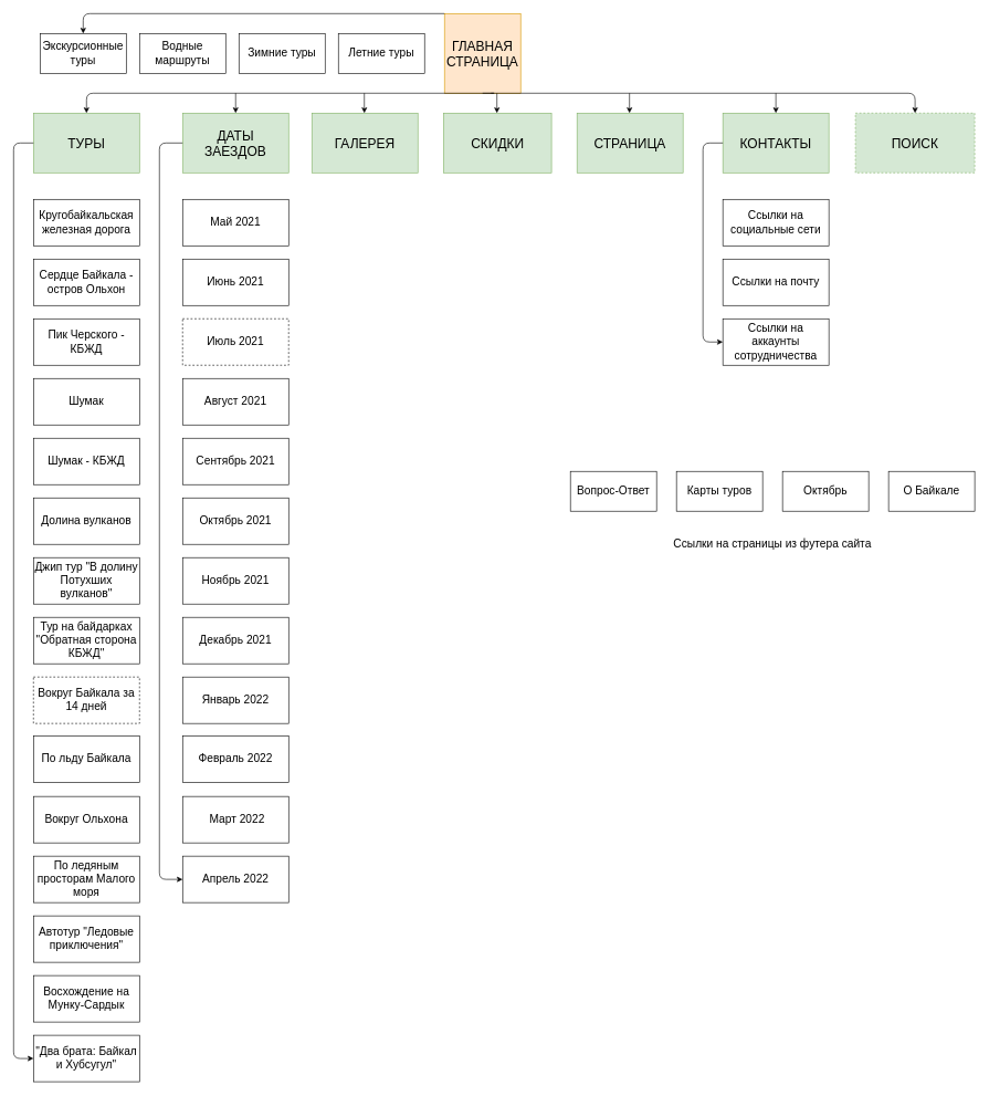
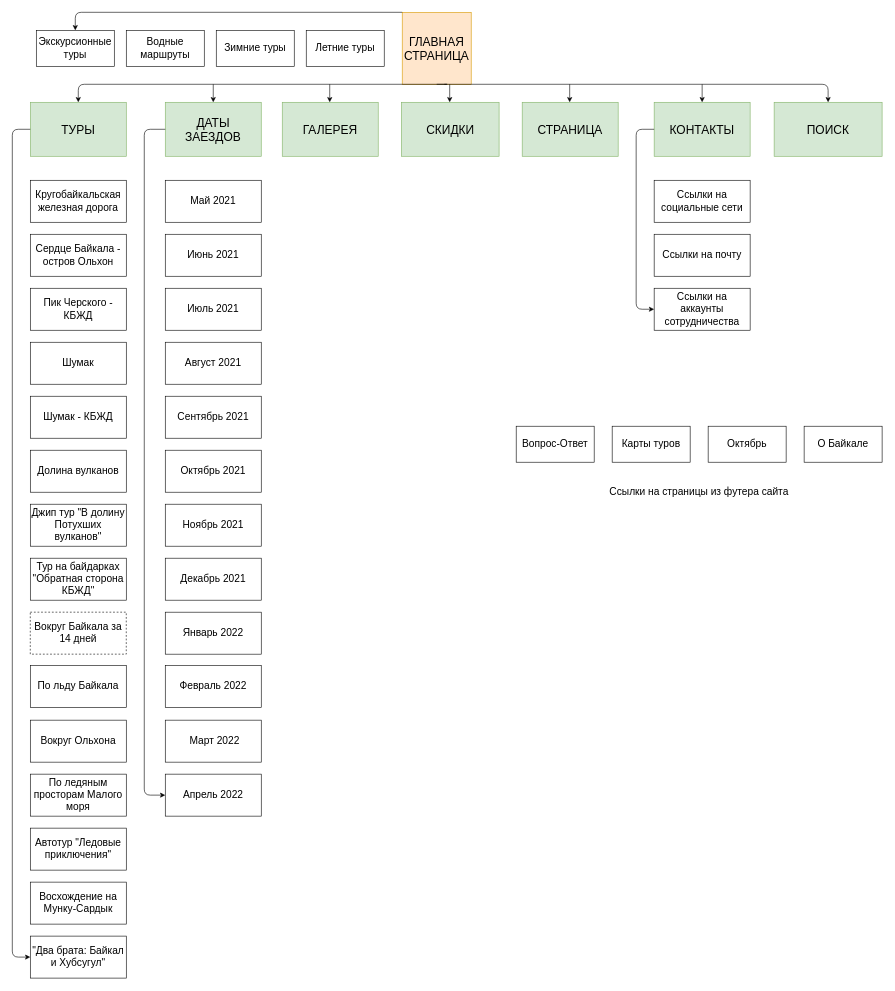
  <mxCell id="0" style=";html=1;" />
  <mxCell id="1" style=";html=1;" parent="0" />
  <mxCell id="2" value="&lt;font style=&quot;font-size: 20px&quot;&gt;ГЛАВНАЯ СТРАНИЦА&lt;/font&gt;" style="rounded=0;whiteSpace=wrap;html=1;fillColor=#ffe6cc;strokeColor=#d79b00;" vertex="1" parent="1"><mxGeometry x="670" y="20" width="115" height="120" as="geometry" /></mxCell>
- <mxCell id="3" value="&lt;span style=&quot;font-size: 20px&quot;&gt;ПОИСК&lt;/span&gt;" style="rounded=0;whiteSpace=wrap;html=1;fillColor=#d5e8d4;strokeColor=#82b366;dashed=1;" vertex="1" parent="1"><mxGeometry x="1290" y="170" width="180" height="90" as="geometry" /></mxCell>
+ <mxCell id="3" value="&lt;span style=&quot;font-size: 20px&quot;&gt;ПОИСК&lt;/span&gt;" style="rounded=0;whiteSpace=wrap;html=1;fillColor=#d5e8d4;strokeColor=#82b366;" vertex="1" parent="1"><mxGeometry x="1290" y="170" width="180" height="90" as="geometry" /></mxCell>
  <mxCell id="4" value="&lt;span style=&quot;font-size: 20px&quot;&gt;КОНТАКТЫ&lt;/span&gt;" style="rounded=0;whiteSpace=wrap;html=1;fillColor=#d5e8d4;strokeColor=#82b366;" vertex="1" parent="1"><mxGeometry x="1090" y="170" width="160" height="90" as="geometry" /></mxCell>
  <mxCell id="5" value="&lt;span style=&quot;font-size: 20px&quot;&gt;ДАТЫ &lt;br&gt;ЗАЕЗДОВ&lt;/span&gt;" style="rounded=0;whiteSpace=wrap;html=1;fillColor=#d5e8d4;strokeColor=#82b366;" vertex="1" parent="1"><mxGeometry x="275" y="170" width="160" height="90" as="geometry" /></mxCell>
  <mxCell id="6" value="&lt;span style=&quot;font-size: 20px&quot;&gt;СТРАНИЦА&lt;/span&gt;" style="rounded=0;whiteSpace=wrap;html=1;fillColor=#d5e8d4;strokeColor=#82b366;" vertex="1" parent="1"><mxGeometry x="870" y="170" width="160" height="90" as="geometry" /></mxCell>
  <mxCell id="7" value="&lt;span style=&quot;font-size: 20px&quot;&gt;ГАЛЕРЕЯ&lt;/span&gt;" style="rounded=0;whiteSpace=wrap;html=1;fillColor=#d5e8d4;strokeColor=#82b366;" vertex="1" parent="1"><mxGeometry x="470" y="170" width="160" height="90" as="geometry" /></mxCell>
  <mxCell id="8" value="&lt;font style=&quot;font-size: 20px&quot;&gt;ТУРЫ&lt;/font&gt;&lt;span style=&quot;color: rgba(0 , 0 , 0 , 0) ; font-family: monospace ; font-size: 0px&quot;&gt;%3CmxGraphModel%3E%3Croot%3E%3CmxCell%20id%3D%220%22%2F%3E%3CmxCell%20id%3D%221%22%20parent%3D%220%22%2F%3E%3CmxCell%20id%3D%222%22%20value%3D%22%26lt%3Bfont%20style%3D%26quot%3Bfont-size%3A%2020px%26quot%3B%26gt%3B%D0%93%D0%9B%D0%90%D0%92%D0%9D%D0%90%D0%AF%20%D0%A1%D0%A2%D0%A0%D0%90%D0%9D%D0%98%D0%A6%D0%90%26lt%3B%2Ffont%26gt%3B%22%20style%3D%22rounded%3D0%3BwhiteSpace%3Dwrap%3Bhtml%3D1%3BfillColor%3D%23ffe6cc%3BstrokeColor%3D%23d79b00%3B%22%20vertex%3D%221%22%20parent%3D%221%22%3E%3CmxGeometry%20x%3D%22787%22%20y%3D%2280%22%20width%3D%22180%22%20height%3D%2290%22%20as%3D%22geometry%22%2F%3E%3C%2FmxCell%3E%3C%2Froot%3E%3C%2FmxGraphModel%3E&lt;/span&gt;&lt;span style=&quot;color: rgba(0 , 0 , 0 , 0) ; font-family: monospace ; font-size: 0px&quot;&gt;%3CmxGraphModel%3E%3Croot%3E%3CmxCell%20id%3D%220%22%2F%3E%3CmxCell%20id%3D%221%22%20parent%3D%220%22%2F%3E%3CmxCell%20id%3D%222%22%20value%3D%22%26lt%3Bfont%20style%3D%26quot%3Bfont-size%3A%2020px%26quot%3B%26gt%3B%D0%93%D0%9B%D0%90%D0%92%D0%9D%D0%90%D0%AF%20%D0%A1%D0%A2%D0%A0%D0%90%D0%9D%D0%98%D0%A6%D0%90%26lt%3B%2Ffont%26gt%3B%22%20style%3D%22rounded%3D0%3BwhiteSpace%3Dwrap%3Bhtml%3D1%3BfillColor%3D%23ffe6cc%3BstrokeColor%3D%23d79b00%3B%22%20vertex%3D%221%22%20parent%3D%221%22%3E%3CmxGeometry%20x%3D%22787%22%20y%3D%2280%22%20width%3D%22180%22%20height%3D%2290%22%20as%3D%22geometry%22%2F%3E%3C%2FmxCell%3E%3C%2Froot%3E%3C%2FmxGraphModel%3E&lt;/span&gt;" style="rounded=0;whiteSpace=wrap;html=1;fillColor=#d5e8d4;strokeColor=#82b366;" vertex="1" parent="1"><mxGeometry x="50" y="170" width="160" height="90" as="geometry" /></mxCell>
  <mxCell id="9" value="&lt;span style=&quot;font-size: 20px&quot;&gt;СКИДКИ&lt;/span&gt;" style="rounded=0;whiteSpace=wrap;html=1;fillColor=#d5e8d4;strokeColor=#82b366;" vertex="1" parent="1"><mxGeometry x="668.5" y="170" width="163" height="90" as="geometry" /></mxCell>
  <mxCell id="10" value="&lt;font style=&quot;font-size: 17px&quot;&gt;Летние туры&lt;/font&gt;" style="rounded=0;whiteSpace=wrap;html=1;" vertex="1" parent="1"><mxGeometry x="510" y="50" width="130" height="60" as="geometry" /></mxCell>
  <mxCell id="11" value="&lt;font style=&quot;font-size: 17px&quot;&gt;Зимние туры&lt;/font&gt;" style="rounded=0;whiteSpace=wrap;html=1;" vertex="1" parent="1"><mxGeometry x="360" y="50" width="130" height="60" as="geometry" /></mxCell>
  <mxCell id="12" value="&lt;font style=&quot;font-size: 17px&quot;&gt;Водные маршруты&lt;/font&gt;" style="rounded=0;whiteSpace=wrap;html=1;" vertex="1" parent="1"><mxGeometry x="210" y="50" width="130" height="60" as="geometry" /></mxCell>
  <mxCell id="13" value="&lt;font style=&quot;font-size: 17px&quot;&gt;Экскурсионные туры&lt;/font&gt;" style="rounded=0;whiteSpace=wrap;html=1;" vertex="1" parent="1"><mxGeometry x="60" y="50" width="130" height="60" as="geometry" /></mxCell>
  <mxCell id="14" value="&lt;font style=&quot;font-size: 17px&quot;&gt;Вопрос-Ответ&lt;/font&gt;" style="rounded=0;whiteSpace=wrap;html=1;" vertex="1" parent="1"><mxGeometry x="860" y="710" width="130" height="60" as="geometry" /></mxCell>
  <mxCell id="15" value="&lt;font style=&quot;font-size: 17px&quot;&gt;Карты туров&lt;/font&gt;" style="rounded=0;whiteSpace=wrap;html=1;" vertex="1" parent="1"><mxGeometry x="1020" y="710" width="130" height="60" as="geometry" /></mxCell>
  <mxCell id="16" value="&lt;span style=&quot;font-size: 17px&quot;&gt;Октябрь&lt;/span&gt;" style="rounded=0;whiteSpace=wrap;html=1;" vertex="1" parent="1"><mxGeometry x="1180" y="710" width="130" height="60" as="geometry" /></mxCell>
  <mxCell id="17" value="&lt;font style=&quot;font-size: 17px&quot;&gt;О Байкале&lt;/font&gt;" style="rounded=0;whiteSpace=wrap;html=1;" vertex="1" parent="1"><mxGeometry x="1340" y="710" width="130" height="60" as="geometry" /></mxCell>
  <mxCell id="18" value="&lt;span style=&quot;font-size: 17px&quot;&gt;Кругобайкальская железная дорога&lt;/span&gt;" style="rounded=0;whiteSpace=wrap;html=1;" vertex="1" parent="1"><mxGeometry x="50" y="300" width="160" height="70" as="geometry" /></mxCell>
  <mxCell id="19" value="&lt;span style=&quot;font-size: 17px&quot;&gt;Сердце Байкала - остров Ольхон&lt;/span&gt;" style="rounded=0;whiteSpace=wrap;html=1;" vertex="1" parent="1"><mxGeometry x="50" y="390" width="160" height="70" as="geometry" /></mxCell>
  <mxCell id="20" value="&lt;span style=&quot;font-size: 17px&quot;&gt;Пик Черского - КБЖД&lt;/span&gt;" style="rounded=0;whiteSpace=wrap;html=1;" vertex="1" parent="1"><mxGeometry x="50" y="480" width="160" height="70" as="geometry" /></mxCell>
  <mxCell id="21" value="&lt;span style=&quot;font-size: 17px&quot;&gt;Шумак&lt;/span&gt;" style="rounded=0;whiteSpace=wrap;html=1;" vertex="1" parent="1"><mxGeometry x="50" y="570" width="160" height="70" as="geometry" /></mxCell>
  <mxCell id="22" value="&lt;span style=&quot;font-size: 17px&quot;&gt;Шумак - КБЖД&lt;/span&gt;" style="rounded=0;whiteSpace=wrap;html=1;" vertex="1" parent="1"><mxGeometry x="50" y="660" width="160" height="70" as="geometry" /></mxCell>
  <mxCell id="23" value="&lt;span style=&quot;font-size: 17px&quot;&gt;Долина вулканов&lt;/span&gt;" style="rounded=0;whiteSpace=wrap;html=1;" vertex="1" parent="1"><mxGeometry x="50" y="750" width="160" height="70" as="geometry" /></mxCell>
  <mxCell id="24" value="&lt;span style=&quot;font-size: 17px&quot;&gt;Джип тур &quot;В долину Потухших вулканов&quot;&lt;/span&gt;" style="rounded=0;whiteSpace=wrap;html=1;" vertex="1" parent="1"><mxGeometry x="50" y="840" width="160" height="70" as="geometry" /></mxCell>
  <mxCell id="25" value="&lt;span style=&quot;font-size: 17px&quot;&gt;Тур на байдарках &quot;Обратная сторона КБЖД&quot;&lt;/span&gt;" style="rounded=0;whiteSpace=wrap;html=1;" vertex="1" parent="1"><mxGeometry x="50" y="930" width="160" height="70" as="geometry" /></mxCell>
  <mxCell id="26" value="&lt;span style=&quot;font-size: 17px&quot;&gt;Вокруг Байкала за 14 дней&lt;/span&gt;" style="rounded=0;whiteSpace=wrap;html=1;dashed=1;" vertex="1" parent="1"><mxGeometry x="50" y="1020" width="160" height="70" as="geometry" /></mxCell>
  <mxCell id="27" value="&lt;span style=&quot;font-size: 17px&quot;&gt;По льду Байкала&lt;/span&gt;" style="rounded=0;whiteSpace=wrap;html=1;" vertex="1" parent="1"><mxGeometry x="50" y="1109" width="160" height="70" as="geometry" /></mxCell>
  <mxCell id="28" value="&lt;span style=&quot;font-size: 17px&quot;&gt;Вокруг Ольхона&lt;/span&gt;" style="rounded=0;whiteSpace=wrap;html=1;" vertex="1" parent="1"><mxGeometry x="50" y="1200" width="160" height="70" as="geometry" /></mxCell>
  <mxCell id="29" value="&lt;span style=&quot;font-size: 17px&quot;&gt;По ледяным просторам Малого моря&lt;/span&gt;" style="rounded=0;whiteSpace=wrap;html=1;" vertex="1" parent="1"><mxGeometry x="50" y="1290" width="160" height="70" as="geometry" /></mxCell>
  <mxCell id="30" value="&lt;span style=&quot;font-size: 17px&quot;&gt;Автотур &quot;Ледовые приключения&quot;&lt;/span&gt;" style="rounded=0;whiteSpace=wrap;html=1;" vertex="1" parent="1"><mxGeometry x="50" y="1380" width="160" height="70" as="geometry" /></mxCell>
  <mxCell id="31" value="&lt;span style=&quot;font-size: 17px&quot;&gt;Восхождение на Мунку-Сардык&lt;/span&gt;" style="rounded=0;whiteSpace=wrap;html=1;" vertex="1" parent="1"><mxGeometry x="50" y="1470" width="160" height="70" as="geometry" /></mxCell>
  <mxCell id="32" value="&lt;span style=&quot;font-size: 17px&quot;&gt;&quot;Два брата: Байкал и Хубсугул&quot;&lt;/span&gt;" style="rounded=0;whiteSpace=wrap;html=1;" vertex="1" parent="1"><mxGeometry x="50" y="1560" width="160" height="70" as="geometry" /></mxCell>
  <mxCell id="33" value="&lt;span style=&quot;font-size: 17px&quot;&gt;Май 2021&lt;/span&gt;" style="rounded=0;whiteSpace=wrap;html=1;" vertex="1" parent="1"><mxGeometry x="275" y="300" width="160" height="70" as="geometry" /></mxCell>
  <mxCell id="34" value="&lt;span style=&quot;font-size: 17px&quot;&gt;Декабрь 2021&lt;/span&gt;" style="rounded=0;whiteSpace=wrap;html=1;" vertex="1" parent="1"><mxGeometry x="275" y="930" width="160" height="70" as="geometry" /></mxCell>
  <mxCell id="35" value="&lt;span style=&quot;font-size: 17px&quot;&gt;Ноябрь 2021&lt;/span&gt;" style="rounded=0;whiteSpace=wrap;html=1;" vertex="1" parent="1"><mxGeometry x="275" y="840" width="160" height="70" as="geometry" /></mxCell>
  <mxCell id="36" value="&lt;span style=&quot;font-size: 17px&quot;&gt;Июнь 2021&lt;/span&gt;" style="rounded=0;whiteSpace=wrap;html=1;" vertex="1" parent="1"><mxGeometry x="275" y="390" width="160" height="70" as="geometry" /></mxCell>
- <mxCell id="37" value="&lt;span style=&quot;font-size: 17px&quot;&gt;Июль 2021&lt;/span&gt;" style="rounded=0;whiteSpace=wrap;html=1;dashed=1;" vertex="1" parent="1"><mxGeometry x="275" y="480" width="160" height="70" as="geometry" /></mxCell>
+ <mxCell id="37" value="&lt;span style=&quot;font-size: 17px&quot;&gt;Июль 2021&lt;/span&gt;" style="rounded=0;whiteSpace=wrap;html=1;" vertex="1" parent="1"><mxGeometry x="275" y="480" width="160" height="70" as="geometry" /></mxCell>
  <mxCell id="38" value="&lt;span style=&quot;font-size: 17px&quot;&gt;Август 2021&lt;/span&gt;" style="rounded=0;whiteSpace=wrap;html=1;" vertex="1" parent="1"><mxGeometry x="275" y="570" width="160" height="70" as="geometry" /></mxCell>
  <mxCell id="39" value="&lt;span style=&quot;font-size: 17px&quot;&gt;Сентябрь 2021&lt;/span&gt;" style="rounded=0;whiteSpace=wrap;html=1;" vertex="1" parent="1"><mxGeometry x="275" y="660" width="160" height="70" as="geometry" /></mxCell>
  <mxCell id="40" value="&lt;span style=&quot;font-size: 17px&quot;&gt;Октябрь 2021&lt;/span&gt;" style="rounded=0;whiteSpace=wrap;html=1;" vertex="1" parent="1"><mxGeometry x="275" y="750" width="160" height="70" as="geometry" /></mxCell>
  <mxCell id="41" value="&lt;span style=&quot;font-size: 17px&quot;&gt;Январь 2022&lt;/span&gt;" style="rounded=0;whiteSpace=wrap;html=1;" vertex="1" parent="1"><mxGeometry x="275" y="1020" width="160" height="70" as="geometry" /></mxCell>
  <mxCell id="42" value="&lt;span style=&quot;font-size: 17px&quot;&gt;Февраль 2022&lt;/span&gt;" style="rounded=0;whiteSpace=wrap;html=1;" vertex="1" parent="1"><mxGeometry x="275" y="1109" width="160" height="70" as="geometry" /></mxCell>
  <mxCell id="43" value="&lt;span style=&quot;font-size: 17px&quot;&gt;&amp;nbsp;Март 2022&lt;/span&gt;" style="rounded=0;whiteSpace=wrap;html=1;" vertex="1" parent="1"><mxGeometry x="275" y="1200" width="160" height="70" as="geometry" /></mxCell>
  <mxCell id="44" value="&lt;span style=&quot;font-size: 17px&quot;&gt;Апрель 2022&lt;br&gt;&lt;/span&gt;" style="rounded=0;whiteSpace=wrap;html=1;" vertex="1" parent="1"><mxGeometry x="275" y="1290" width="160" height="70" as="geometry" /></mxCell>
  <mxCell id="45" value="&lt;span style=&quot;font-size: 17px&quot;&gt;Ссылки на социальные сети&lt;/span&gt;" style="rounded=0;whiteSpace=wrap;html=1;" vertex="1" parent="1"><mxGeometry x="1090" y="300" width="160" height="70" as="geometry" /></mxCell>
  <mxCell id="46" value="&lt;span style=&quot;font-size: 17px&quot;&gt;Ссылки на почту&lt;/span&gt;" style="rounded=0;whiteSpace=wrap;html=1;" vertex="1" parent="1"><mxGeometry x="1090" y="390" width="160" height="70" as="geometry" /></mxCell>
  <mxCell id="47" value="&lt;span style=&quot;font-size: 17px&quot;&gt;Ссылки на аккаунты сотрудничества&lt;/span&gt;" style="rounded=0;whiteSpace=wrap;html=1;" vertex="1" parent="1"><mxGeometry x="1090" y="480" width="160" height="70" as="geometry" /></mxCell>
  <mxCell id="48" value="" style="endArrow=classic;html=1;exitX=0;exitY=0.5;exitDx=0;exitDy=0;entryX=0;entryY=0.5;entryDx=0;entryDy=0;" edge="1" parent="1" source="8" target="32"><mxGeometry width="50" height="50" relative="1" as="geometry"><mxPoint x="420" y="410" as="sourcePoint" /><mxPoint x="10" y="1610" as="targetPoint" /><Array as="points"><mxPoint x="20" y="215" /><mxPoint x="20" y="1595" /></Array></mxGeometry></mxCell>
  <mxCell id="49" value="" style="endArrow=classic;html=1;exitX=0;exitY=0.5;exitDx=0;exitDy=0;entryX=0;entryY=0.5;entryDx=0;entryDy=0;" edge="1" parent="1" source="5" target="44"><mxGeometry width="50" height="50" relative="1" as="geometry"><mxPoint x="420" y="470" as="sourcePoint" /><mxPoint x="250" y="1330" as="targetPoint" /><Array as="points"><mxPoint x="240" y="215" /><mxPoint x="240" y="1325" /></Array></mxGeometry></mxCell>
  <mxCell id="50" value="&lt;font style=&quot;font-size: 17px&quot;&gt;Ссылки на страницы из футера сайта&lt;/font&gt;" style="text;html=1;strokeColor=none;fillColor=none;align=center;verticalAlign=middle;whiteSpace=wrap;rounded=0;" vertex="1" parent="1"><mxGeometry x="860" y="800" width="610" height="40" as="geometry" /></mxCell>
  <mxCell id="51" value="" style="endArrow=classic;html=1;exitX=0;exitY=0;exitDx=0;exitDy=0;entryX=0.5;entryY=0;entryDx=0;entryDy=0;" edge="1" parent="1" source="2" target="13"><mxGeometry width="50" height="50" relative="1" as="geometry"><mxPoint x="640" y="170" as="sourcePoint" /><mxPoint x="110" y="30" as="targetPoint" /><Array as="points"><mxPoint x="125" y="20" /></Array></mxGeometry></mxCell>
  <mxCell id="52" value="" style="endArrow=classic;html=1;exitX=0.5;exitY=1;exitDx=0;exitDy=0;entryX=0.5;entryY=0;entryDx=0;entryDy=0;" edge="1" parent="1" source="2" target="8"><mxGeometry width="50" height="50" relative="1" as="geometry"><mxPoint x="640" y="370" as="sourcePoint" /><mxPoint x="130" y="140" as="targetPoint" /><Array as="points"><mxPoint x="750" y="140" /><mxPoint x="130" y="140" /></Array></mxGeometry></mxCell>
  <mxCell id="53" value="" style="endArrow=classic;html=1;entryX=0.5;entryY=0;entryDx=0;entryDy=0;" edge="1" parent="1" target="3"><mxGeometry width="50" height="50" relative="1" as="geometry"><mxPoint x="740" y="140" as="sourcePoint" /><mxPoint x="1390" y="80" as="targetPoint" /><Array as="points"><mxPoint x="1380" y="140" /></Array></mxGeometry></mxCell>
  <mxCell id="54" value="" style="endArrow=classic;html=1;entryX=0.5;entryY=0;entryDx=0;entryDy=0;" edge="1" parent="1" target="5"><mxGeometry width="50" height="50" relative="1" as="geometry"><mxPoint x="355" y="140" as="sourcePoint" /><mxPoint x="860" y="320" as="targetPoint" /></mxGeometry></mxCell>
  <mxCell id="55" value="" style="endArrow=classic;html=1;entryX=0.5;entryY=0;entryDx=0;entryDy=0;" edge="1" parent="1"><mxGeometry width="50" height="50" relative="1" as="geometry"><mxPoint x="549.17" y="140" as="sourcePoint" /><mxPoint x="549.17" y="170" as="targetPoint" /></mxGeometry></mxCell>
  <mxCell id="56" value="" style="endArrow=classic;html=1;entryX=0.5;entryY=0;entryDx=0;entryDy=0;" edge="1" parent="1"><mxGeometry width="50" height="50" relative="1" as="geometry"><mxPoint x="749.17" y="140" as="sourcePoint" /><mxPoint x="749.17" y="170" as="targetPoint" /></mxGeometry></mxCell>
  <mxCell id="57" value="" style="endArrow=classic;html=1;entryX=0.5;entryY=0;entryDx=0;entryDy=0;" edge="1" parent="1"><mxGeometry width="50" height="50" relative="1" as="geometry"><mxPoint x="949.17" y="140" as="sourcePoint" /><mxPoint x="949.17" y="170" as="targetPoint" /></mxGeometry></mxCell>
  <mxCell id="58" value="" style="endArrow=classic;html=1;entryX=0.5;entryY=0;entryDx=0;entryDy=0;" edge="1" parent="1" target="4"><mxGeometry width="50" height="50" relative="1" as="geometry"><mxPoint x="1170" y="140" as="sourcePoint" /><mxPoint x="405" y="220" as="targetPoint" /></mxGeometry></mxCell>
  <mxCell id="59" value="" style="endArrow=classic;html=1;entryX=0;entryY=0.5;entryDx=0;entryDy=0;exitX=0;exitY=0.5;exitDx=0;exitDy=0;" edge="1" parent="1" source="4" target="47"><mxGeometry width="50" height="50" relative="1" as="geometry"><mxPoint x="950" y="450" as="sourcePoint" /><mxPoint x="870" y="320" as="targetPoint" /><Array as="points"><mxPoint x="1060" y="215" /><mxPoint x="1060" y="515" /></Array></mxGeometry></mxCell>
